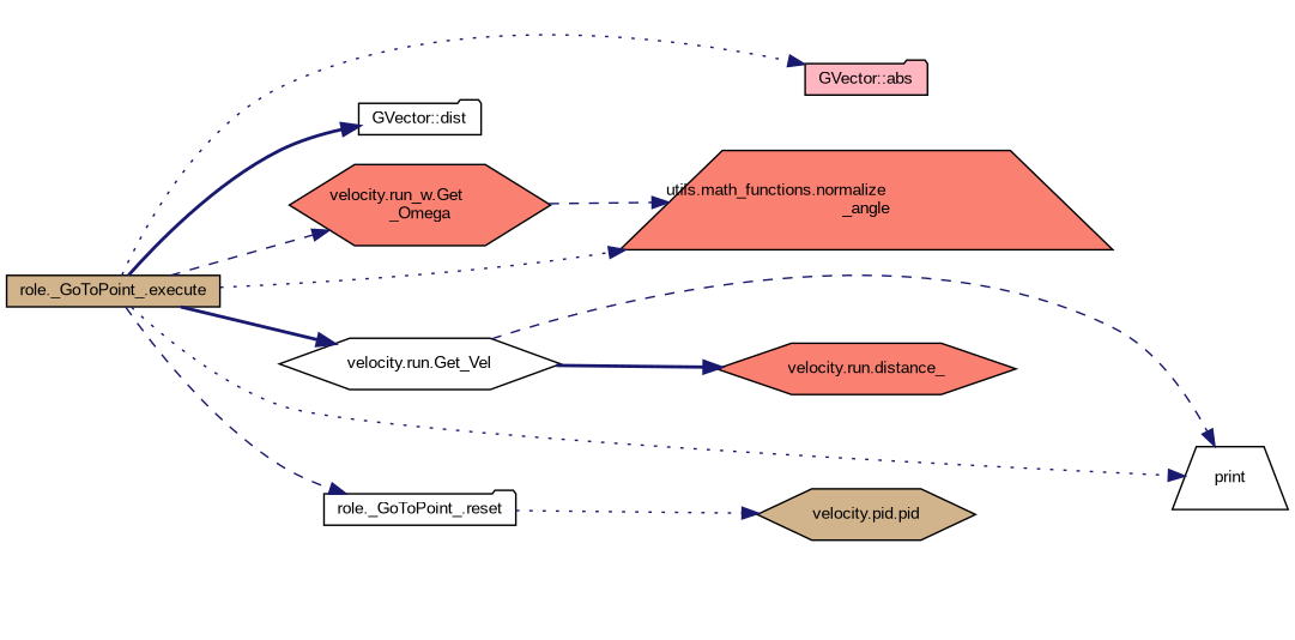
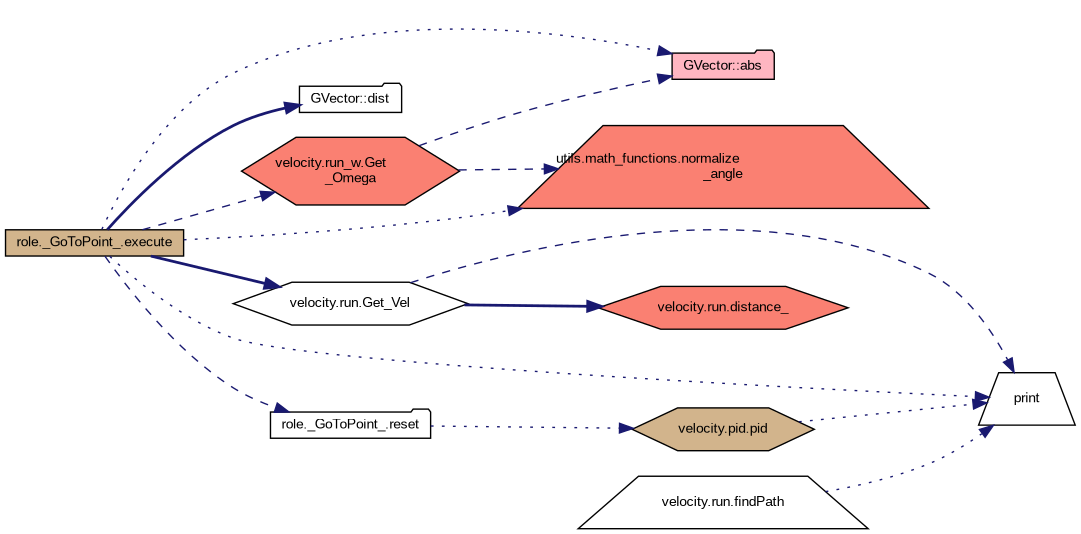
  digraph {
    fontname="Liberation Sans"
    rankdir=LR
    node [color=black fillcolor=white fontname="Liberation Sans" fontsize=10 shape=hexagon style=filled]
    edge [color=midnightblue fontname="Liberation Sans" fontsize=10 labelfontname=Helvetica labelfontsize=10 style=dotted]
    n1 [fillcolor=tan fontcolor=black height=0.2 label="role._GoToPoint_.execute" shape=box width=0.4]
    n2 [fillcolor=lightpink height=0.2 label="GVector::abs" shape=folder width=0.4]
    n3 [height=0.2 label="GVector::dist" shape=folder width=0.4]
    n4 [fillcolor=salmon height=0.2 label="velocity.run_w.Get\l_Omega" width=0.4]
    n5 [fillcolor=salmon height=0.2 label="utils.math_functions.normalize\l_angle" shape=trapezium width=0.4]
    n6 [height=0.2 label="velocity.run.Get_Vel" width=0.4]
    n7 [height=0.2 label=print shape=trapezium width=0.4]
    n8 [height=0.2 label="role._GoToPoint_.reset" shape=folder width=0.4]
    n9 [fillcolor=salmon height=0.2 label="velocity.run.distance_" width=0.4]
    n10 [fillcolor=tan height=0.2 label="velocity.pid.pid" width=0.4]
+   n11 [height=0.2 label="velocity.run.findPath" shape=trapezium width=0.4]
    n1 -> n2
    n1 -> n3 [style=bold]
    n1 -> n4 [style=dashed]
    n1 -> n5
    n1 -> n6 [style=bold]
    n1 -> n7
    n1 -> n8 [style=dashed]
+   n4 -> n2 [style=dashed]
    n4 -> n5 [style=dashed]
    n6 -> n7 [style=dashed]
    n6 -> n9 [style=bold]
    n8 -> n10
+   n10 -> n7
+   n11 -> n7
  }
